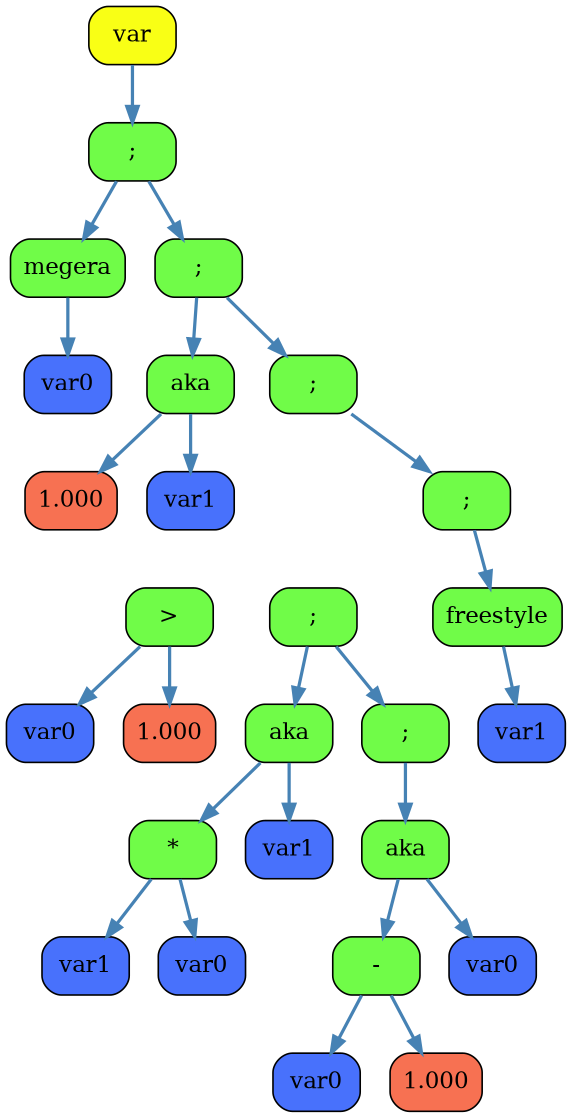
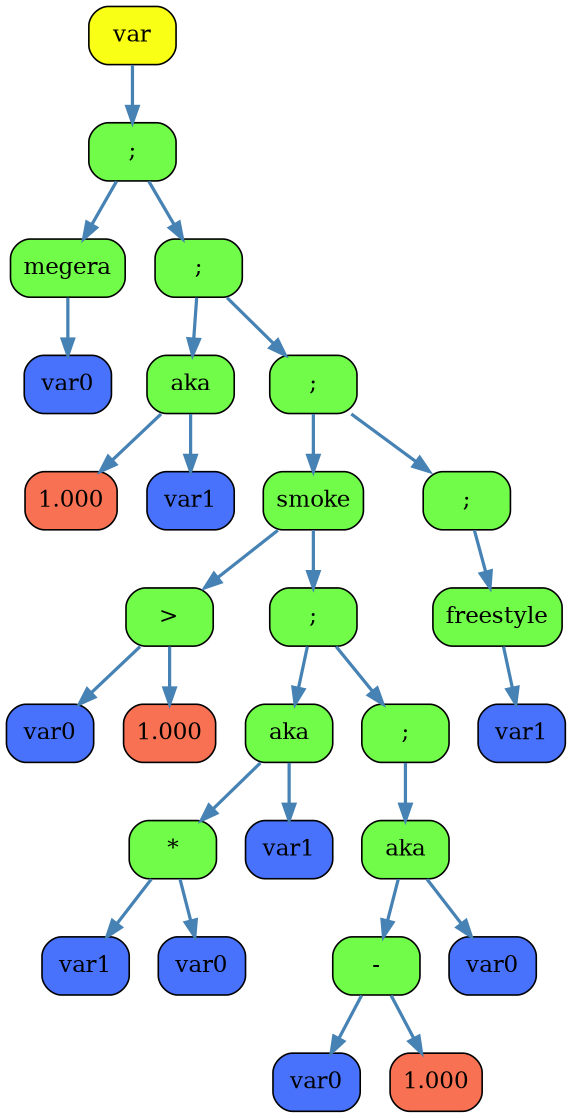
  digraph {
    node [color=black fillcolor="#70FC48" fontcolor=black shape=box style="rounded, filled" weight=1]
    edge [color="#4682B4" style=bold weight=1]
    n1 [fillcolor="#F9FF15" label=var]
    n2 [label=";"]
    n3 [label=megera]
    n4 [label=";"]
    n5 [fillcolor="#4871FC" label=var0]
    n6 [label=aka]
    n7 [label=";"]
    n8 [fillcolor="#F77152" label=1.000]
    n9 [fillcolor="#4871FC" label=var1]
+   n10 [label=smoke]
    n11 [label=";"]
    n12 [label=">"]
    n13 [label=";"]
    n14 [label=freestyle]
    n15 [fillcolor="#4871FC" label=var0]
    n16 [fillcolor="#F77152" label=1.000]
    n17 [label=aka]
    n18 [label=";"]
    n19 [label="*"]
    n20 [fillcolor="#4871FC" label=var1]
    n21 [label=aka]
    n22 [fillcolor="#4871FC" label=var1]
    n23 [fillcolor="#4871FC" label=var0]
    n24 [label="-"]
    n25 [fillcolor="#4871FC" label=var0]
    n26 [fillcolor="#4871FC" label=var0]
    n27 [fillcolor="#F77152" label=1.000]
    n28 [fillcolor="#4871FC" label=var1]
    n1 -> n2
    n2 -> n3
    n2 -> n4
    n3 -> n5
    n4 -> n6
    n4 -> n7
    n6 -> n8
    n6 -> n9
+   n7 -> n10
    n7 -> n11
+   n10 -> n12
+   n10 -> n13
    n11 -> n14
    n12 -> n15
    n12 -> n16
    n13 -> n17
    n13 -> n18
    n14 -> n28
    n17 -> n19
    n17 -> n20
    n18 -> n21
    n19 -> n22
    n19 -> n23
    n21 -> n24
    n21 -> n25
    n24 -> n26
    n24 -> n27
  }
